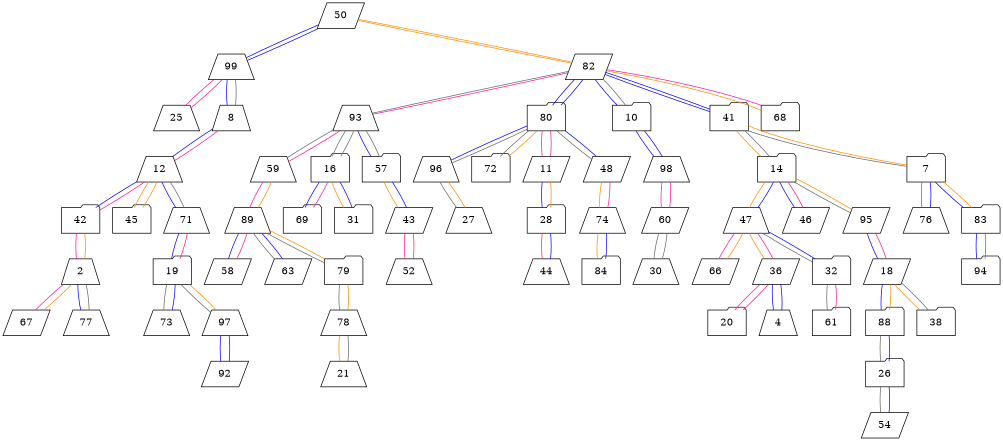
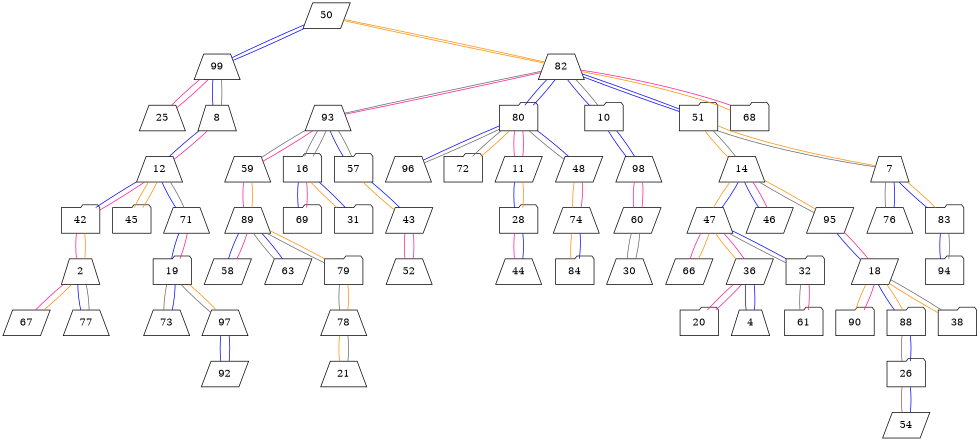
  graph {
    node [shape=trapezium]
    edge [color=blue]
    50 [shape=parallelogram]
    99
-   82 [shape=parallelogram]
+   82
    25
    8
    93
    80 [shape=folder]
    10 [shape=folder]
-   41 [shape=folder]
+   41 [shape=folder label=51]
    n10 [label=68 shape=folder]
    12
    59
    16 [shape=folder]
    57 [shape=folder]
    96
    72 [shape=folder]
    11 [shape=parallelogram]
    48 [shape=parallelogram]
    98
-   14 [shape=folder]
-   7 [shape=folder]
+   14
+   7
    42 [shape=folder]
    45 [shape=folder]
    71
    89
    69 [shape=folder]
    31 [shape=folder]
    43 [shape=parallelogram]
-   27
    28 [shape=folder]
    74
    60 [shape=parallelogram]
    47
    46 [shape=parallelogram]
    95 [shape=parallelogram]
    76
    83 [shape=folder]
    2
    19 [shape=folder]
    58 [shape=parallelogram]
    63 [shape=parallelogram]
    79 [shape=folder]
    52
    44
    84 [shape=folder]
    30
    66 [shape=parallelogram]
    36 [shape=parallelogram]
    32 [shape=folder]
    18 [shape=parallelogram]
    94 [shape=folder]
    67 [shape=parallelogram]
    77
    73
    97
    78
    20 [shape=folder]
    4
    61 [shape=folder]
+   90 [shape=folder]
    88 [shape=folder]
    38 [shape=folder]
    92 [shape=parallelogram]
    21
    26 [shape=folder]
    54 [shape=parallelogram]
    50 -- 99
    50 -- 82 [color=darkorange]
    99 -- 50
    99 -- 25 [color=deeppink]
    99 -- 8
    82 -- 50 [color=darkorange]
    82 -- 93 [color=gray40]
    82 -- 80
    82 -- 10
    82 -- 41
    82 -- n10 [color=darkorange]
    25 -- 99 [color=deeppink]
    8 -- 99 [color=gray40]
    8 -- 12
    93 -- 82 [color=deeppink]
    93 -- 59 [color=gray40]
    93 -- 16 [color=gray40]
    93 -- 57
    80 -- 82
    80 -- 96
    80 -- 72 [color=gray40]
    80 -- 11 [color=deeppink]
    80 -- 48 [color=gray40]
    10 -- 82 [color=gray40]
    10 -- 98
    41 -- 82
    41 -- 14 [color=darkorange]
    41 -- 7 [color=gray40]
    n10 -- 82 [color=deeppink]
    12 -- 8 [color=deeppink]
    12 -- 42
    12 -- 45 [color=darkorange]
    12 -- 71
    59 -- 93 [color=deeppink]
    59 -- 89 [color=deeppink]
    16 -- 93 [color=gray40]
    16 -- 69
    16 -- 31 [color=darkorange]
    57 -- 93 [color=gray40]
    57 -- 43 [color=darkorange]
    96 -- 80 [color=gray40]
-   96 -- 27 [color=gray40]
    72 -- 80 [color=darkorange]
    11 -- 80 [color=deeppink]
    11 -- 28
    48 -- 80
    48 -- 74 [color=darkorange]
    98 -- 10
    98 -- 60 [color=deeppink]
    14 -- 41 [color=gray40]
    14 -- 47 [color=darkorange]
    14 -- 46
    14 -- 95 [color=gray40]
    7 -- 41 [color=darkorange]
    7 -- 76 [color=gray40]
    7 -- 83
    42 -- 12 [color=deeppink]
    42 -- 2 [color=deeppink]
    45 -- 12 [color=darkorange]
    71 -- 12 [color=gray40]
    71 -- 19
    89 -- 59 [color=darkorange]
    89 -- 58
    89 -- 63 [color=gray40]
    89 -- 79 [color=gray40]
    69 -- 16 [color=deeppink]
    31 -- 16
    43 -- 57
    43 -- 52 [color=deeppink]
-   27 -- 96 [color=darkorange]
    28 -- 11 [color=darkorange]
    28 -- 44 [color=deeppink]
    74 -- 48 [color=deeppink]
    74 -- 84 [color=darkorange]
    60 -- 98 [color=deeppink]
    60 -- 30 [color=gray40]
    47 -- 14
    47 -- 66 [color=deeppink]
    47 -- 36 [color=darkorange]
    47 -- 32 [color=gray40]
    46 -- 14 [color=deeppink]
    95 -- 14 [color=darkorange]
    95 -- 18
    76 -- 7
    83 -- 7 [color=darkorange]
    83 -- 94
    2 -- 42 [color=darkorange]
    2 -- 67 [color=deeppink]
    2 -- 77
    19 -- 71 [color=deeppink]
    19 -- 73 [color=gray40]
    19 -- 97 [color=gray40]
    58 -- 89 [color=deeppink]
    63 -- 89
    79 -- 89 [color=darkorange]
    79 -- 78 [color=gray40]
    52 -- 43 [color=deeppink]
    44 -- 28
    84 -- 74
    30 -- 60 [color=gray40]
    66 -- 47 [color=darkorange]
    36 -- 47 [color=deeppink]
    36 -- 20 [color=deeppink]
    36 -- 4
    32 -- 47
    32 -- 61 [color=gray40]
    18 -- 95 [color=deeppink]
+   18 -- 90 [color=darkorange]
    18 -- 88
    18 -- 38 [color=darkorange]
    94 -- 83 [color=gray40]
    67 -- 2 [color=darkorange]
    77 -- 2 [color=gray40]
    73 -- 19
    97 -- 19 [color=darkorange]
    97 -- 92
    78 -- 79 [color=darkorange]
    78 -- 21 [color=darkorange]
    20 -- 36 [color=deeppink]
    4 -- 36
    61 -- 32 [color=deeppink]
+   90 -- 18 [color=deeppink]
    88 -- 18 [color=darkorange]
    88 -- 26 [color=gray40]
    38 -- 18 [color=gray40]
    92 -- 97
    21 -- 78 [color=gray40]
    26 -- 88
    26 -- 54 [color=gray40]
    54 -- 26
  }
